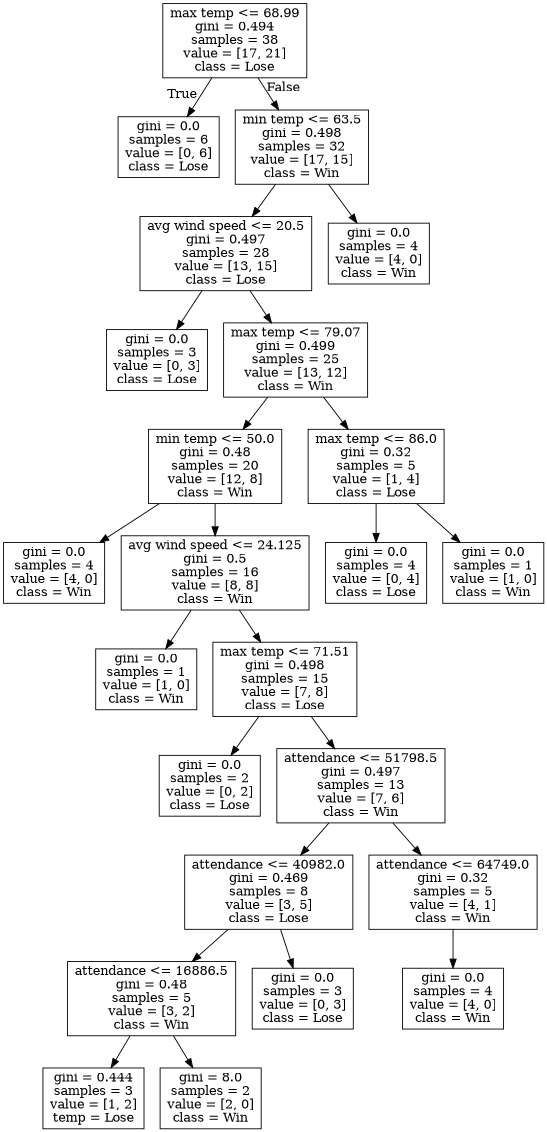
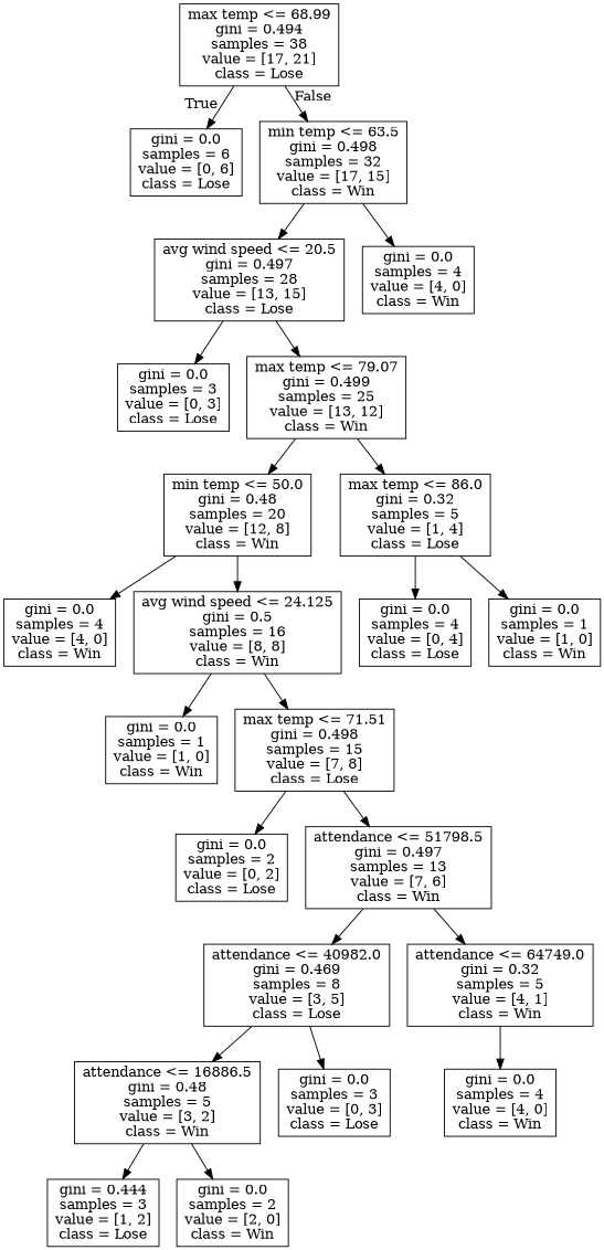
  digraph {
    fontname="DejaVu Serif"
    node [fontname="DejaVu Serif" shape=box]
    edge [fontname="DejaVu Serif"]
    n1 [label="max temp <= 68.99\ngini = 0.494\nsamples = 38\nvalue = [17, 21]\nclass = Lose"]
    n2 [label="gini = 0.0\nsamples = 6\nvalue = [0, 6]\nclass = Lose"]
    n3 [label="min temp <= 63.5\ngini = 0.498\nsamples = 32\nvalue = [17, 15]\nclass = Win"]
    n4 [label="avg wind speed <= 20.5\ngini = 0.497\nsamples = 28\nvalue = [13, 15]\nclass = Lose"]
    n5 [label="gini = 0.0\nsamples = 4\nvalue = [4, 0]\nclass = Win"]
    n6 [label="gini = 0.0\nsamples = 3\nvalue = [0, 3]\nclass = Lose"]
    n7 [label="max temp <= 79.07\ngini = 0.499\nsamples = 25\nvalue = [13, 12]\nclass = Win"]
    n8 [label="min temp <= 50.0\ngini = 0.48\nsamples = 20\nvalue = [12, 8]\nclass = Win"]
    n9 [label="max temp <= 86.0\ngini = 0.32\nsamples = 5\nvalue = [1, 4]\nclass = Lose"]
    n10 [label="gini = 0.0\nsamples = 4\nvalue = [4, 0]\nclass = Win"]
    n11 [label="avg wind speed <= 24.125\ngini = 0.5\nsamples = 16\nvalue = [8, 8]\nclass = Win"]
    n12 [label="gini = 0.0\nsamples = 4\nvalue = [0, 4]\nclass = Lose"]
    n13 [label="gini = 0.0\nsamples = 1\nvalue = [1, 0]\nclass = Win"]
    n14 [label="gini = 0.0\nsamples = 1\nvalue = [1, 0]\nclass = Win"]
    n15 [label="max temp <= 71.51\ngini = 0.498\nsamples = 15\nvalue = [7, 8]\nclass = Lose"]
    n16 [label="gini = 0.0\nsamples = 2\nvalue = [0, 2]\nclass = Lose"]
    n17 [label="attendance <= 51798.5\ngini = 0.497\nsamples = 13\nvalue = [7, 6]\nclass = Win"]
    n18 [label="attendance <= 40982.0\ngini = 0.469\nsamples = 8\nvalue = [3, 5]\nclass = Lose"]
    n19 [label="attendance <= 64749.0\ngini = 0.32\nsamples = 5\nvalue = [4, 1]\nclass = Win"]
    n20 [label="attendance <= 16886.5\ngini = 0.48\nsamples = 5\nvalue = [3, 2]\nclass = Win"]
    n21 [label="gini = 0.0\nsamples = 3\nvalue = [0, 3]\nclass = Lose"]
    n22 [label="gini = 0.0\nsamples = 4\nvalue = [4, 0]\nclass = Win"]
-   n23 [label="gini = 0.444\nsamples = 3\nvalue = [1, 2]\ntemp = Lose"]
-   n24 [label="gini = 8.0\nsamples = 2\nvalue = [2, 0]\nclass = Win"]
+   n23 [label="gini = 0.444\nsamples = 3\nvalue = [1, 2]\nclass = Lose"]
+   n24 [label="gini = 0.0\nsamples = 2\nvalue = [2, 0]\nclass = Win"]
    n1 -> n2 [headlabel=True labelangle=45 labeldistance=2.5]
    n1 -> n3 [headlabel=False labelangle=-45 labeldistance=2.5]
    n3 -> n4
    n3 -> n5
    n4 -> n6
    n4 -> n7
    n7 -> n8
    n7 -> n9
    n8 -> n10
    n8 -> n11
    n9 -> n12
    n9 -> n13
    n11 -> n14
    n11 -> n15
    n15 -> n16
    n15 -> n17
    n17 -> n18
    n17 -> n19
    n18 -> n20
    n18 -> n21
    n19 -> n22
    n20 -> n23
    n20 -> n24
  }
